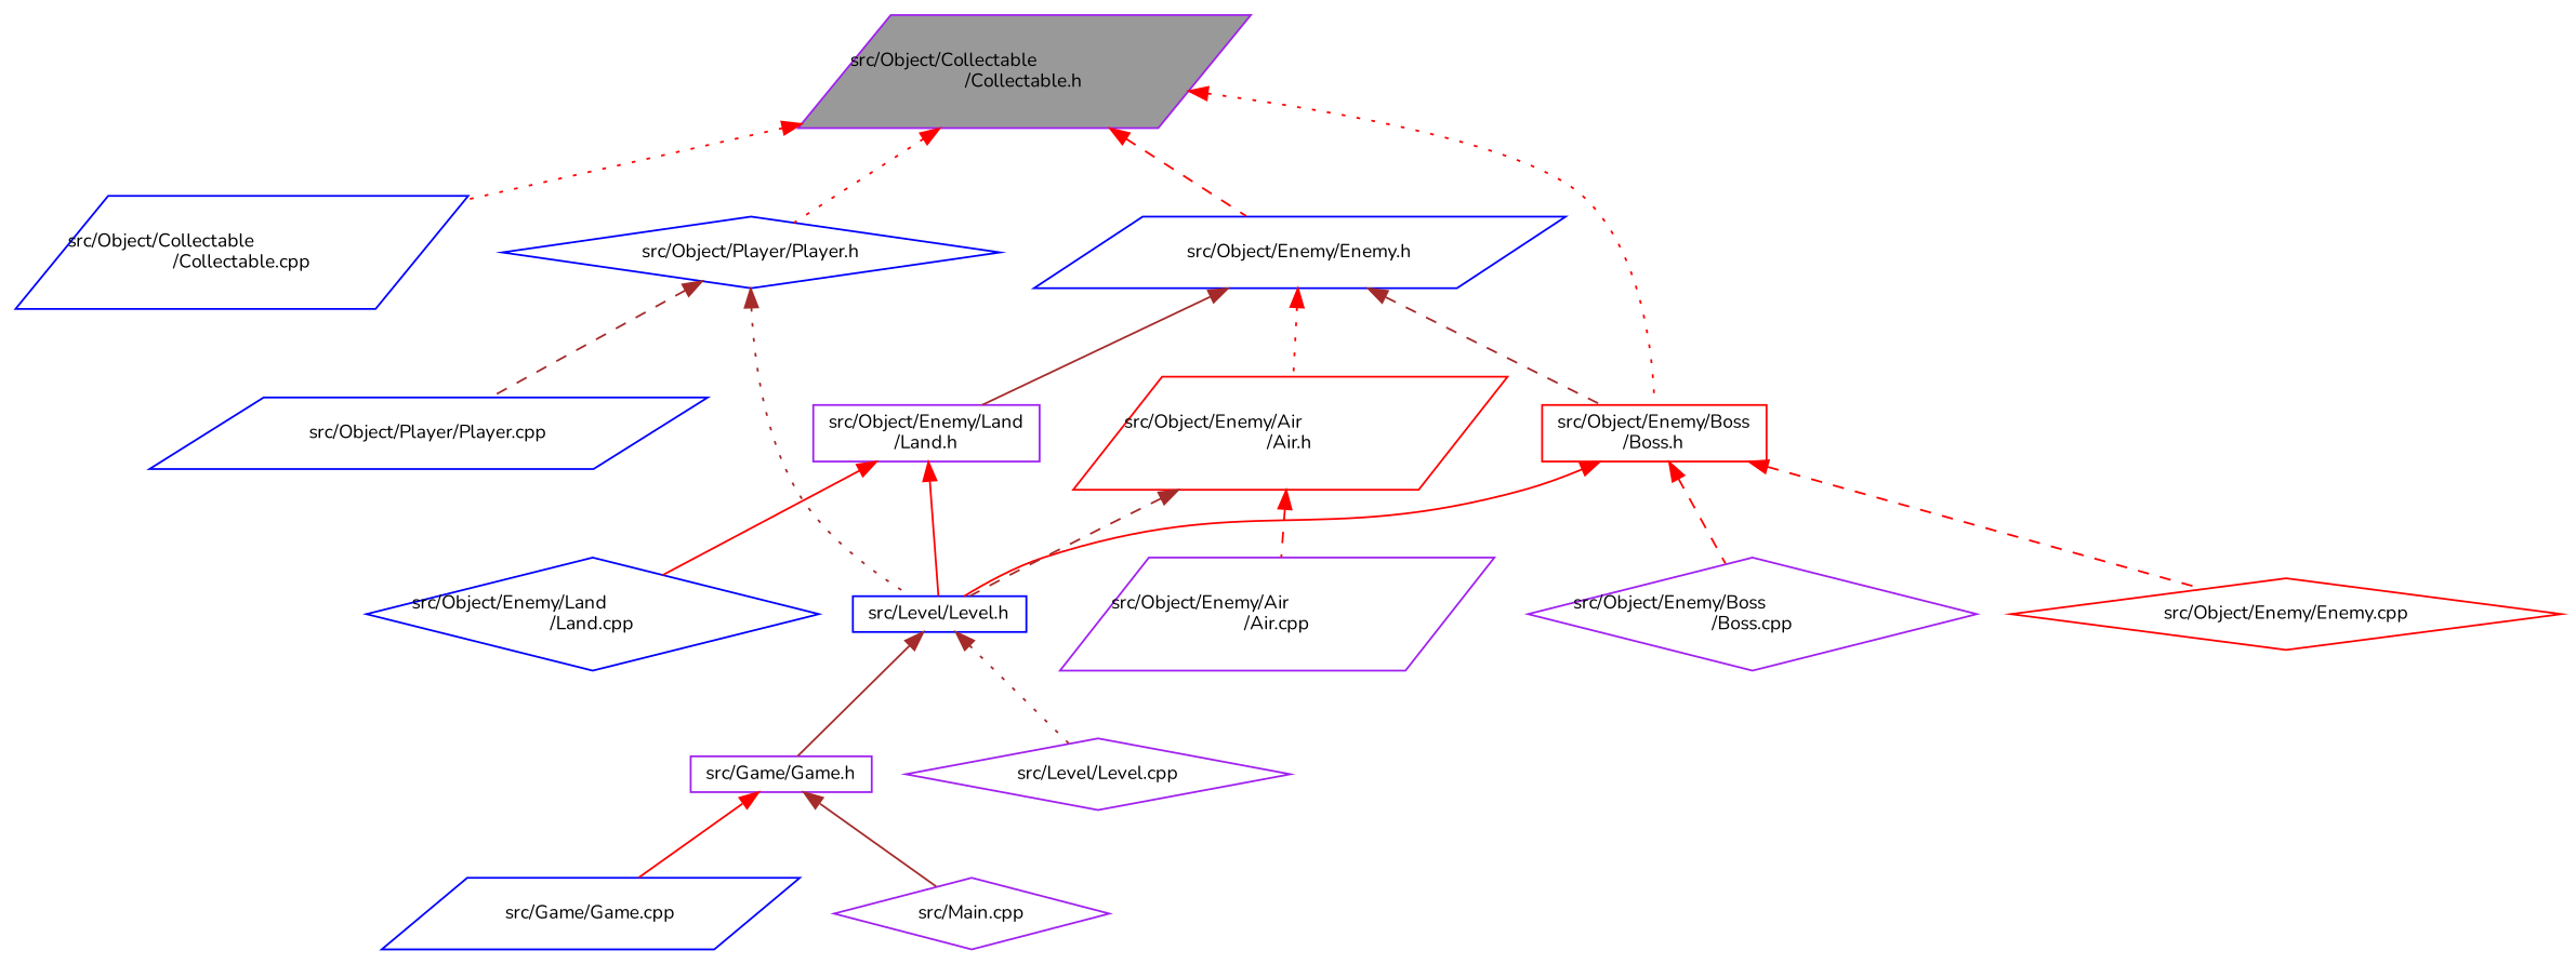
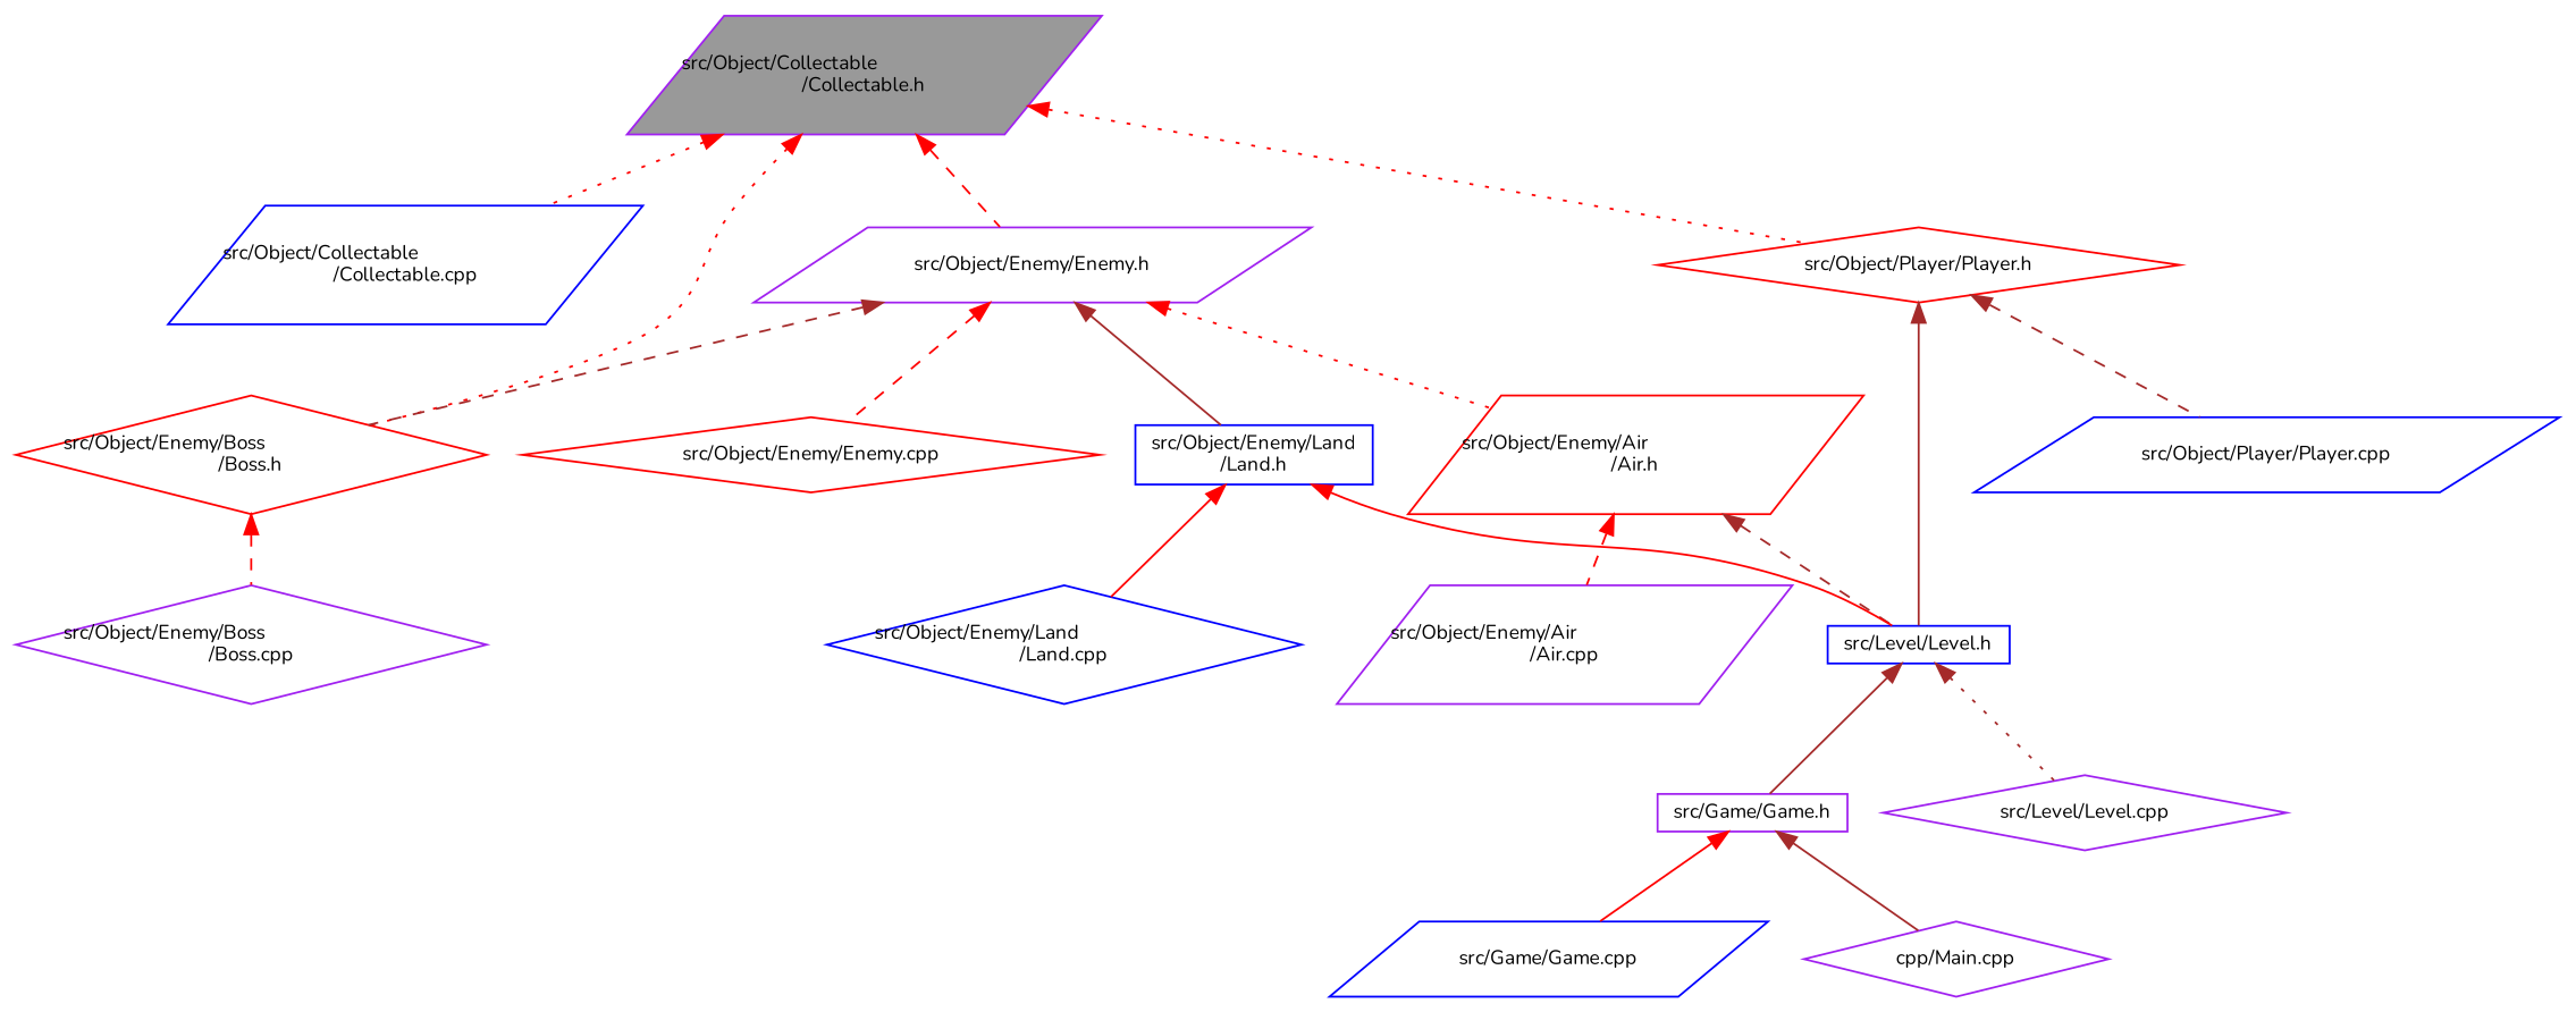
  digraph {
    fontname=Nunito
    node [color=purple fillcolor=white fontname=Nunito fontsize=10 shape=parallelogram style=filled]
    edge [color=red dir=back fontname=Nunito fontsize=10 labelfontname=Helvetica labelfontsize=10 style=dashed]
    n1 [fillcolor=grey60 fontcolor=black height=0.2 label="src/Object/Collectable\l/Collectable.h" width=0.4]
    n2 [color=blue height=0.2 label="src/Object/Collectable\l/Collectable.cpp" width=0.4]
-   n3 [color=blue height=0.2 label="src/Object/Enemy/Enemy.h" width=0.4]
-   n4 [color=blue height=0.2 label="src/Object/Player/Player.h" shape=diamond width=0.4]
-   n5 [color=red height=0.2 label="src/Object/Enemy/Boss\l/Boss.h" shape=box width=0.4]
+   n3 [height=0.2 label="src/Object/Enemy/Enemy.h" width=0.4]
+   n4 [color=red height=0.2 label="src/Object/Player/Player.h" shape=diamond width=0.4]
+   n5 [color=red height=0.2 label="src/Object/Enemy/Boss\l/Boss.h" shape=diamond width=0.4]
    n6 [color=blue height=0.2 label="src/Level/Level.h" shape=box width=0.4]
    n7 [height=0.2 label="src/Game/Game.h" shape=box width=0.4]
    n8 [height=0.2 label="src/Level/Level.cpp" shape=diamond width=0.4]
    n9 [color=red height=0.2 label="src/Object/Enemy/Air\l/Air.h" width=0.4]
    n10 [color=red height=0.2 label="src/Object/Enemy/Enemy.cpp" shape=diamond width=0.4]
-   n11 [height=0.2 label="src/Object/Enemy/Land\l/Land.h" shape=box width=0.4]
+   n11 [color=blue height=0.2 label="src/Object/Enemy/Land\l/Land.h" shape=box width=0.4]
    n12 [color=blue height=0.2 label="src/Object/Player/Player.cpp" width=0.4]
    n13 [color=blue height=0.2 label="src/Game/Game.cpp" width=0.4]
-   n14 [height=0.2 label="src/Main.cpp" shape=diamond width=0.4]
+   n14 [height=0.2 label="cpp/Main.cpp" shape=diamond width=0.4]
    n15 [height=0.2 label="src/Object/Enemy/Air\l/Air.cpp" width=0.4]
    n16 [height=0.2 label="src/Object/Enemy/Boss\l/Boss.cpp" shape=diamond width=0.4]
    n17 [color=blue height=0.2 label="src/Object/Enemy/Land\l/Land.cpp" shape=diamond width=0.4]
    n1 -> n2 [style=dotted]
    n1 -> n3
    n1 -> n4 [style=dotted]
    n1 -> n5 [style=dotted]
    n3 -> n5 [color=brown]
    n3 -> n9 [style=dotted]
-   n5 -> n10
+   n3 -> n10
    n3 -> n11 [color=brown style=solid]
-   n4 -> n6 [color=brown style=dotted]
+   n4 -> n6 [color=brown style=solid]
    n4 -> n12 [color=brown]
-   n5 -> n6 [style=solid]
    n5 -> n16
    n6 -> n7 [color=brown style=solid]
    n6 -> n8 [color=brown style=dotted]
    n7 -> n13 [style=solid]
    n7 -> n14 [color=brown style=solid]
    n9 -> n6 [color=brown]
    n9 -> n15
    n11 -> n6 [style=solid]
    n11 -> n17 [style=solid]
  }
